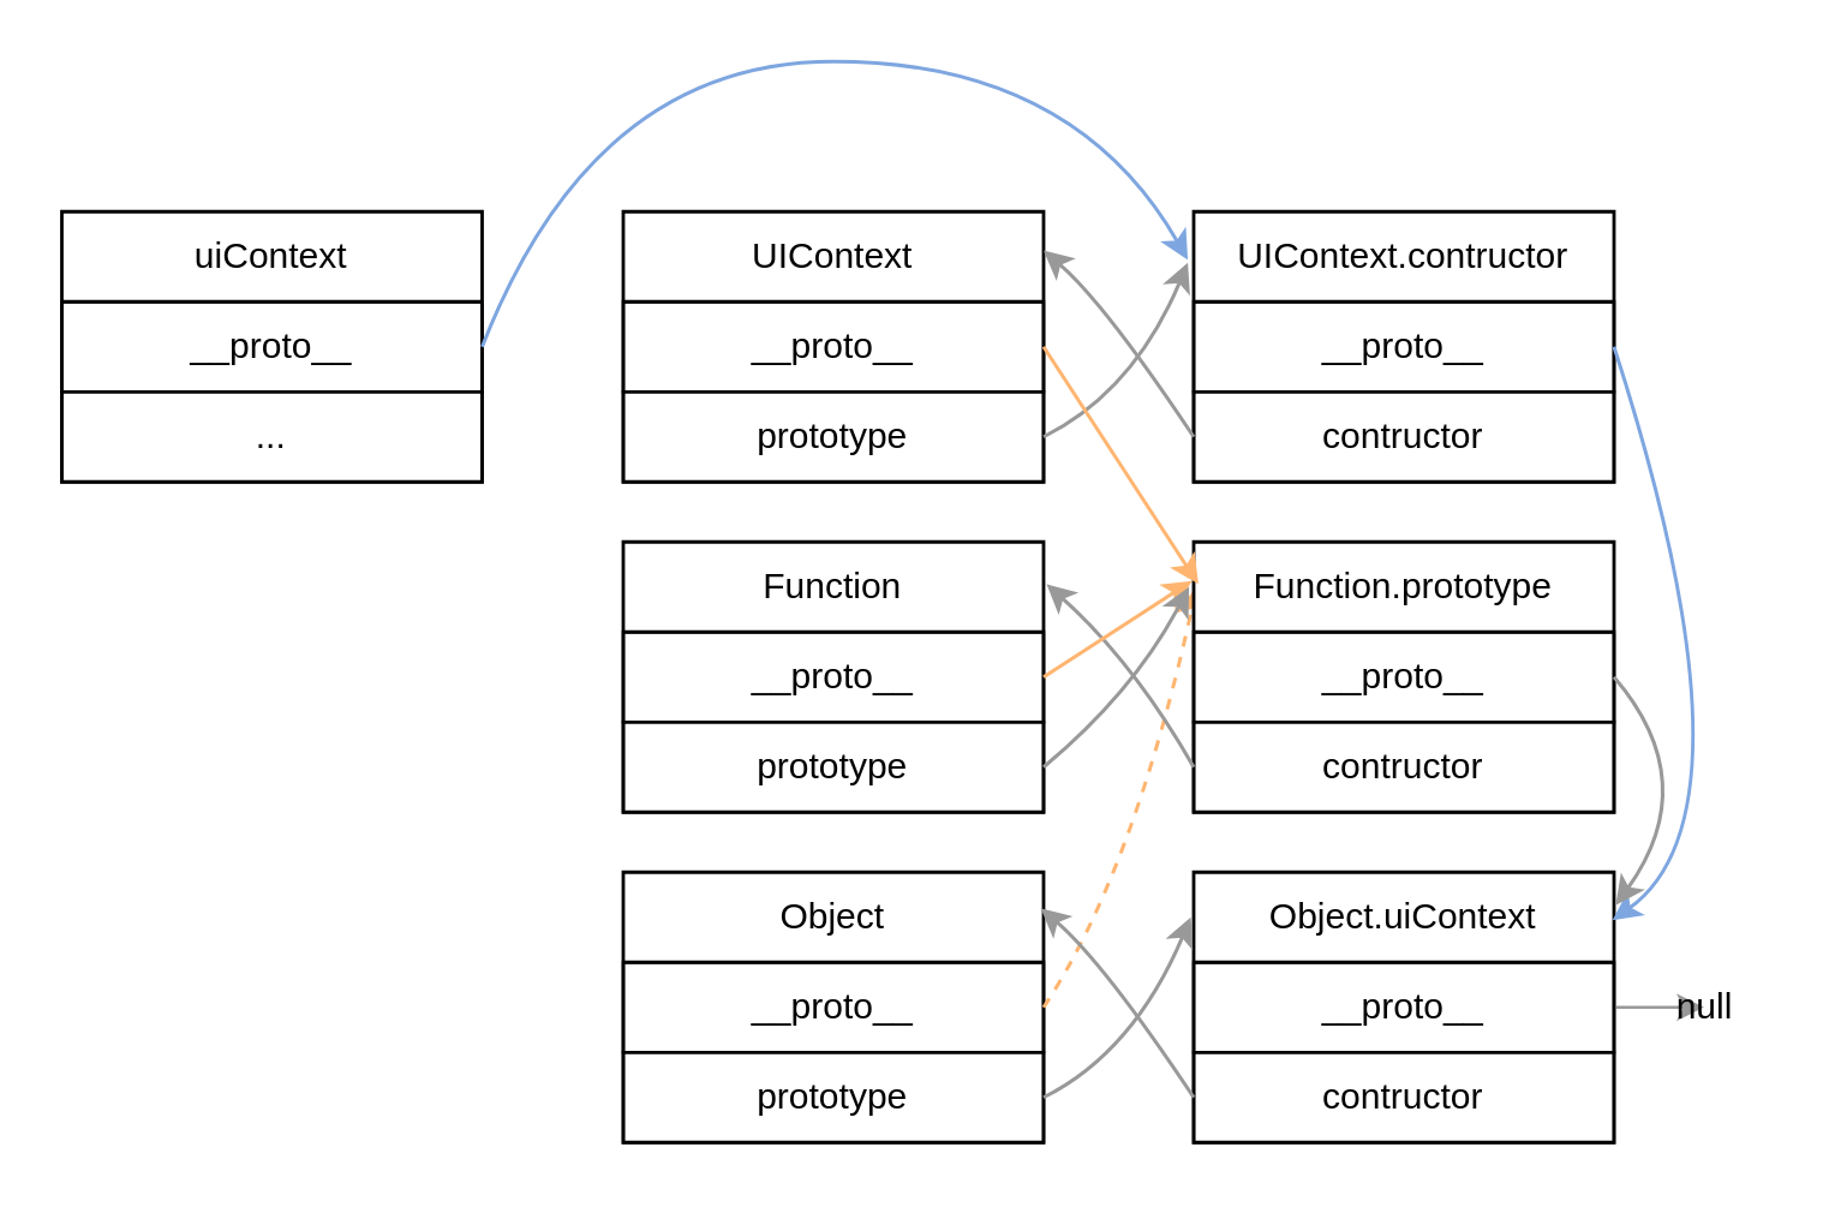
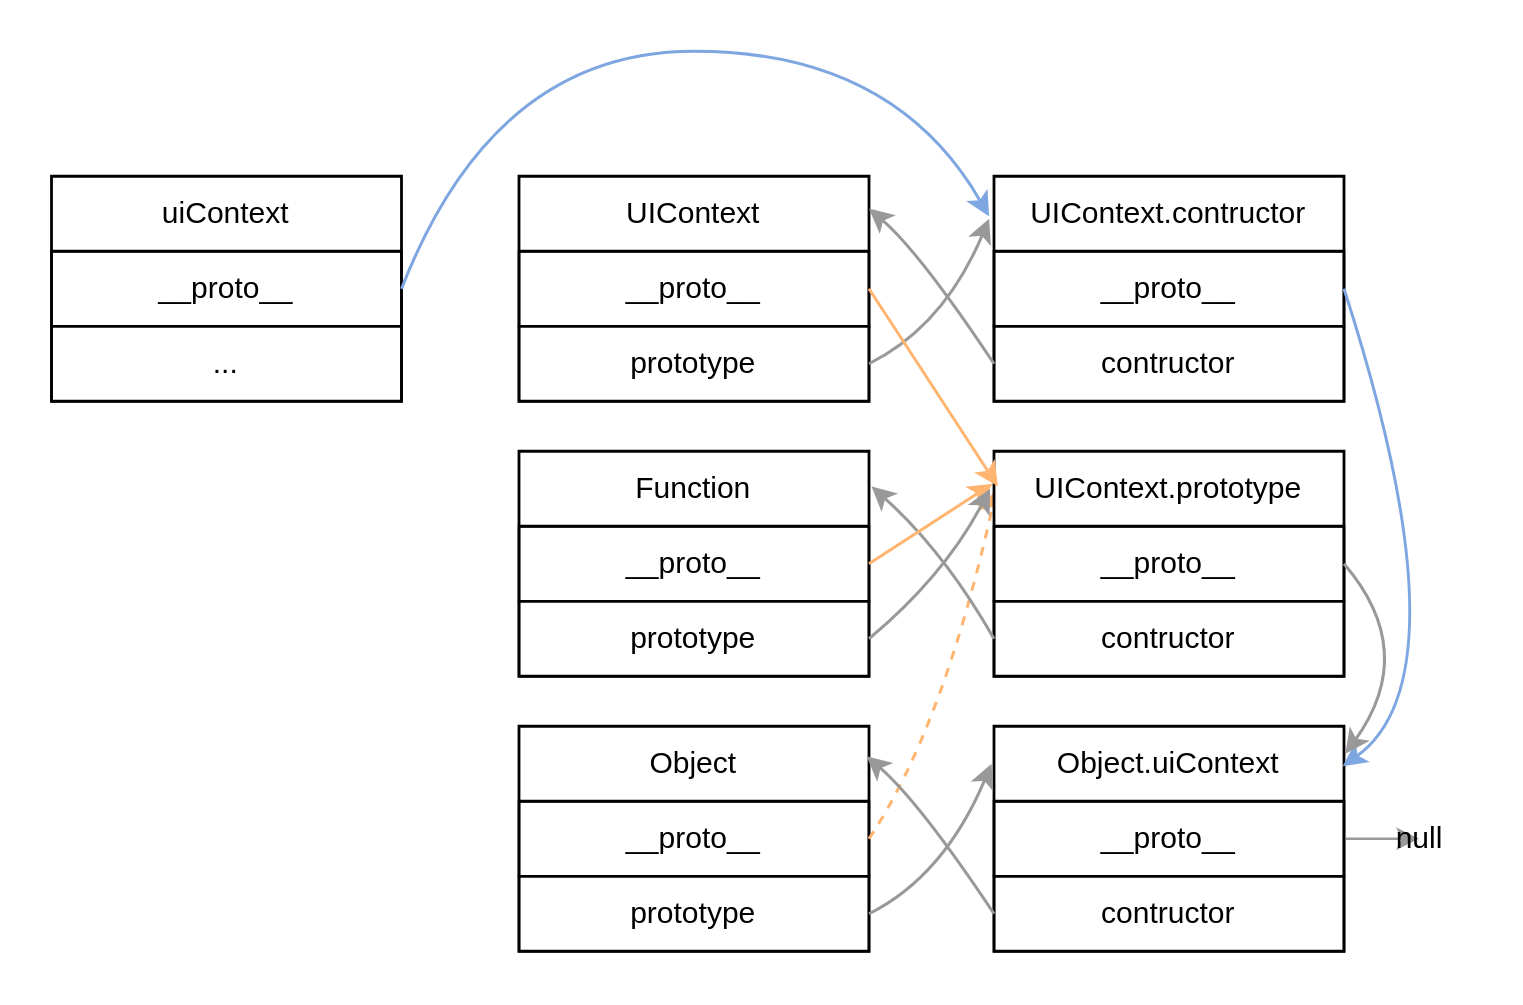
  <mxCell id="0" />
  <mxCell id="1" parent="0" />
  <mxCell id="2" value="ui&lt;span style=&quot;background-color: transparent; color: light-dark(rgb(0, 0, 0), rgb(255, 255, 255));&quot;&gt;Context&lt;/span&gt;" style="swimlane;fontStyle=0;childLayout=stackLayout;horizontal=1;startSize=30;horizontalStack=0;resizeParent=1;resizeParentMax=0;resizeLast=0;collapsible=1;marginBottom=0;whiteSpace=wrap;html=1;strokeWidth=1.12;" vertex="1" parent="1"><mxGeometry x="20" y="70" width="140" height="90" as="geometry" /></mxCell>
  <mxCell id="3" value="__proto__" style="text;strokeColor=default;fillColor=none;align=center;verticalAlign=middle;spacingLeft=4;spacingRight=4;overflow=hidden;points=[[0,0.5],[1,0.5]];portConstraint=eastwest;rotatable=0;whiteSpace=wrap;html=1;" vertex="1" parent="2"><mxGeometry y="30" width="140" height="30" as="geometry" /></mxCell>
  <mxCell id="4" value="..." style="text;strokeColor=default;fillColor=none;align=center;verticalAlign=middle;spacingLeft=4;spacingRight=4;overflow=hidden;points=[[0,0.5],[1,0.5]];portConstraint=eastwest;rotatable=0;whiteSpace=wrap;html=1;" vertex="1" parent="2"><mxGeometry y="60" width="140" height="30" as="geometry" /></mxCell>
  <mxCell id="5" value="UIContext" style="swimlane;fontStyle=0;childLayout=stackLayout;horizontal=1;startSize=30;horizontalStack=0;resizeParent=1;resizeParentMax=0;resizeLast=0;collapsible=1;marginBottom=0;whiteSpace=wrap;html=1;strokeWidth=1.12;" vertex="1" parent="1"><mxGeometry x="207" y="70" width="140" height="90" as="geometry" /></mxCell>
  <mxCell id="6" value="__proto__" style="text;strokeColor=default;fillColor=none;align=center;verticalAlign=middle;spacingLeft=4;spacingRight=4;overflow=hidden;points=[[0,0.5],[1,0.5]];portConstraint=eastwest;rotatable=0;whiteSpace=wrap;html=1;" vertex="1" parent="5"><mxGeometry y="30" width="140" height="30" as="geometry" /></mxCell>
  <mxCell id="7" value="prototype" style="text;strokeColor=default;fillColor=none;align=center;verticalAlign=middle;spacingLeft=4;spacingRight=4;overflow=hidden;points=[[0,0.5],[1,0.5]];portConstraint=eastwest;rotatable=0;whiteSpace=wrap;html=1;" vertex="1" parent="5"><mxGeometry y="60" width="140" height="30" as="geometry" /></mxCell>
  <mxCell id="8" value="Object" style="swimlane;fontStyle=0;childLayout=stackLayout;horizontal=1;startSize=30;horizontalStack=0;resizeParent=1;resizeParentMax=0;resizeLast=0;collapsible=1;marginBottom=0;whiteSpace=wrap;html=1;strokeWidth=1.12;" vertex="1" parent="1"><mxGeometry x="207" y="290" width="140" height="90" as="geometry" /></mxCell>
  <mxCell id="9" value="__proto__" style="text;strokeColor=default;fillColor=none;align=center;verticalAlign=middle;spacingLeft=4;spacingRight=4;overflow=hidden;points=[[0,0.5],[1,0.5]];portConstraint=eastwest;rotatable=0;whiteSpace=wrap;html=1;" vertex="1" parent="8"><mxGeometry y="30" width="140" height="30" as="geometry" /></mxCell>
  <mxCell id="10" value="prototype" style="text;strokeColor=default;fillColor=none;align=center;verticalAlign=middle;spacingLeft=4;spacingRight=4;overflow=hidden;points=[[0,0.5],[1,0.5]];portConstraint=eastwest;rotatable=0;whiteSpace=wrap;html=1;" vertex="1" parent="8"><mxGeometry y="60" width="140" height="30" as="geometry" /></mxCell>
  <mxCell id="11" value="UIContext.contructor" style="swimlane;fontStyle=0;childLayout=stackLayout;horizontal=1;startSize=30;horizontalStack=0;resizeParent=1;resizeParentMax=0;resizeLast=0;collapsible=1;marginBottom=0;whiteSpace=wrap;html=1;strokeWidth=1.12;" vertex="1" parent="1"><mxGeometry x="397" y="70" width="140" height="90" as="geometry" /></mxCell>
  <mxCell id="12" value="__proto__" style="text;strokeColor=default;fillColor=none;align=center;verticalAlign=middle;spacingLeft=4;spacingRight=4;overflow=hidden;points=[[0,0.5],[1,0.5]];portConstraint=eastwest;rotatable=0;whiteSpace=wrap;html=1;" vertex="1" parent="11"><mxGeometry y="30" width="140" height="30" as="geometry" /></mxCell>
  <mxCell id="13" value="contructor" style="text;strokeColor=default;fillColor=none;align=center;verticalAlign=middle;spacingLeft=4;spacingRight=4;overflow=hidden;points=[[0,0.5],[1,0.5]];portConstraint=eastwest;rotatable=0;whiteSpace=wrap;html=1;" vertex="1" parent="11"><mxGeometry y="60" width="140" height="30" as="geometry" /></mxCell>
  <mxCell id="14" value="Object.uiContext" style="swimlane;fontStyle=0;childLayout=stackLayout;horizontal=1;startSize=30;horizontalStack=0;resizeParent=1;resizeParentMax=0;resizeLast=0;collapsible=1;marginBottom=0;whiteSpace=wrap;html=1;strokeWidth=1.12;" vertex="1" parent="1"><mxGeometry x="397" y="290" width="140" height="90" as="geometry" /></mxCell>
  <mxCell id="15" style="edgeStyle=orthogonalEdgeStyle;rounded=0;orthogonalLoop=1;jettySize=auto;html=1;exitX=1;exitY=0.5;exitDx=0;exitDy=0;strokeColor=#999999;" edge="1" parent="14" source="16"><mxGeometry relative="1" as="geometry"><mxPoint x="170" y="45" as="targetPoint" /></mxGeometry></mxCell>
  <mxCell id="16" value="__proto__" style="text;strokeColor=default;fillColor=none;align=center;verticalAlign=middle;spacingLeft=4;spacingRight=4;overflow=hidden;points=[[0,0.5],[1,0.5]];portConstraint=eastwest;rotatable=0;whiteSpace=wrap;html=1;" vertex="1" parent="14"><mxGeometry y="30" width="140" height="30" as="geometry" /></mxCell>
  <mxCell id="17" value="contructor" style="text;strokeColor=default;fillColor=none;align=center;verticalAlign=middle;spacingLeft=4;spacingRight=4;overflow=hidden;points=[[0,0.5],[1,0.5]];portConstraint=eastwest;rotatable=0;whiteSpace=wrap;html=1;" vertex="1" parent="14"><mxGeometry y="60" width="140" height="30" as="geometry" /></mxCell>
  <mxCell id="18" value="" style="curved=1;endArrow=classic;html=1;rounded=0;exitX=1;exitY=0.5;exitDx=0;exitDy=0;entryX=-0.014;entryY=0.178;entryDx=0;entryDy=0;entryPerimeter=0;strokeColor=#7EA6E0;strokeWidth=1.2;" edge="1" parent="1" source="3" target="11"><mxGeometry width="50" height="50" relative="1" as="geometry"><mxPoint x="177" y="110" as="sourcePoint" /><mxPoint x="327" y="210" as="targetPoint" /><Array as="points"><mxPoint x="197" y="20" /><mxPoint x="357" y="20" /></Array></mxGeometry></mxCell>
  <mxCell id="19" value="" style="curved=1;endArrow=classic;html=1;rounded=0;exitX=1;exitY=0.5;exitDx=0;exitDy=0;entryX=-0.014;entryY=0.189;entryDx=0;entryDy=0;entryPerimeter=0;strokeColor=#999999;strokeWidth=1.2;" edge="1" parent="1" source="7" target="11"><mxGeometry width="50" height="50" relative="1" as="geometry"><mxPoint x="277" y="260" as="sourcePoint" /><mxPoint x="327" y="210" as="targetPoint" /><Array as="points"><mxPoint x="377" y="130" /></Array></mxGeometry></mxCell>
  <mxCell id="20" value="" style="curved=1;endArrow=classic;html=1;rounded=0;exitX=1;exitY=0.5;exitDx=0;exitDy=0;entryX=0.996;entryY=0.178;entryDx=0;entryDy=0;entryPerimeter=0;strokeColor=#7EA6E0;strokeWidth=1.2;" edge="1" parent="1" source="12" target="14"><mxGeometry width="50" height="50" relative="1" as="geometry"><mxPoint x="167" y="390" as="sourcePoint" /><mxPoint x="537" y="300" as="targetPoint" /><Array as="points"><mxPoint x="587" y="270" /></Array></mxGeometry></mxCell>
  <mxCell id="21" value="" style="curved=1;endArrow=classic;html=1;rounded=0;exitX=0;exitY=0.5;exitDx=0;exitDy=0;entryX=1;entryY=0.144;entryDx=0;entryDy=0;entryPerimeter=0;strokeWidth=1.2;strokeColor=#999999;" edge="1" parent="1" source="13" target="5"><mxGeometry width="50" height="50" relative="1" as="geometry"><mxPoint x="297" y="420" as="sourcePoint" /><mxPoint x="347" y="370" as="targetPoint" /><Array as="points"><mxPoint x="367" y="100" /></Array></mxGeometry></mxCell>
  <mxCell id="22" value="" style="curved=1;endArrow=classic;html=1;rounded=0;exitX=1;exitY=0.5;exitDx=0;exitDy=0;entryX=0.007;entryY=0.167;entryDx=0;entryDy=0;entryPerimeter=0;strokeColor=#FFB570;strokeWidth=1.2;dashed=1;" edge="1" parent="1" source="8" target="25"><mxGeometry width="50" height="50" relative="1" as="geometry"><mxPoint x="277" y="260" as="sourcePoint" /><mxPoint x="397" y="330" as="targetPoint" /><Array as="points"><mxPoint x="377" y="290" /></Array></mxGeometry></mxCell>
  <mxCell id="23" value="" style="curved=1;endArrow=classic;html=1;rounded=0;exitX=0;exitY=0.5;exitDx=0;exitDy=0;entryX=0.993;entryY=0.133;entryDx=0;entryDy=0;entryPerimeter=0;strokeWidth=1.2;strokeColor=#999999;" edge="1" parent="1" source="17" target="8"><mxGeometry width="50" height="50" relative="1" as="geometry"><mxPoint x="277" y="370" as="sourcePoint" /><mxPoint x="327" y="320" as="targetPoint" /><Array as="points"><mxPoint x="367" y="320" /></Array></mxGeometry></mxCell>
  <mxCell id="24" value="" style="curved=1;endArrow=classic;html=1;rounded=0;exitX=1;exitY=0.5;exitDx=0;exitDy=0;entryX=-0.007;entryY=0.167;entryDx=0;entryDy=0;entryPerimeter=0;strokeColor=#999999;strokeWidth=1.2;" edge="1" parent="1" source="10" target="14"><mxGeometry width="50" height="50" relative="1" as="geometry"><mxPoint x="277" y="370" as="sourcePoint" /><mxPoint x="327" y="320" as="targetPoint" /><Array as="points"><mxPoint x="377" y="350" /></Array></mxGeometry></mxCell>
- <mxCell id="25" value="Function.prototype" style="swimlane;fontStyle=0;childLayout=stackLayout;horizontal=1;startSize=30;horizontalStack=0;resizeParent=1;resizeParentMax=0;resizeLast=0;collapsible=1;marginBottom=0;whiteSpace=wrap;html=1;strokeWidth=1.12;" vertex="1" parent="1"><mxGeometry x="397" y="180" width="140" height="90" as="geometry" /></mxCell>
+ <mxCell id="25" value="UIContext.prototype" style="swimlane;fontStyle=0;childLayout=stackLayout;horizontal=1;startSize=30;horizontalStack=0;resizeParent=1;resizeParentMax=0;resizeLast=0;collapsible=1;marginBottom=0;whiteSpace=wrap;html=1;strokeWidth=1.12;" vertex="1" parent="1"><mxGeometry x="397" y="180" width="140" height="90" as="geometry" /></mxCell>
  <mxCell id="26" value="__proto__" style="text;strokeColor=default;fillColor=none;align=center;verticalAlign=middle;spacingLeft=4;spacingRight=4;overflow=hidden;points=[[0,0.5],[1,0.5]];portConstraint=eastwest;rotatable=0;whiteSpace=wrap;html=1;" vertex="1" parent="25"><mxGeometry y="30" width="140" height="30" as="geometry" /></mxCell>
  <mxCell id="27" value="contructor" style="text;strokeColor=default;fillColor=none;align=center;verticalAlign=middle;spacingLeft=4;spacingRight=4;overflow=hidden;points=[[0,0.5],[1,0.5]];portConstraint=eastwest;rotatable=0;whiteSpace=wrap;html=1;" vertex="1" parent="25"><mxGeometry y="60" width="140" height="30" as="geometry" /></mxCell>
  <mxCell id="28" value="Function" style="swimlane;fontStyle=0;childLayout=stackLayout;horizontal=1;startSize=30;horizontalStack=0;resizeParent=1;resizeParentMax=0;resizeLast=0;collapsible=1;marginBottom=0;whiteSpace=wrap;html=1;strokeWidth=1.12;" vertex="1" parent="1"><mxGeometry x="207" y="180" width="140" height="90" as="geometry" /></mxCell>
  <mxCell id="29" value="__proto__" style="text;strokeColor=default;fillColor=none;align=center;verticalAlign=middle;spacingLeft=4;spacingRight=4;overflow=hidden;points=[[0,0.5],[1,0.5]];portConstraint=eastwest;rotatable=0;whiteSpace=wrap;html=1;" vertex="1" parent="28"><mxGeometry y="30" width="140" height="30" as="geometry" /></mxCell>
  <mxCell id="30" value="prototype" style="text;strokeColor=default;fillColor=none;align=center;verticalAlign=middle;spacingLeft=4;spacingRight=4;overflow=hidden;points=[[0,0.5],[1,0.5]];portConstraint=eastwest;rotatable=0;whiteSpace=wrap;html=1;" vertex="1" parent="28"><mxGeometry y="60" width="140" height="30" as="geometry" /></mxCell>
  <mxCell id="31" value="" style="curved=1;endArrow=classic;html=1;rounded=0;exitX=0;exitY=0.5;exitDx=0;exitDy=0;entryX=1.007;entryY=0.156;entryDx=0;entryDy=0;entryPerimeter=0;strokeWidth=1.2;strokeColor=#999999;" edge="1" parent="1" source="27" target="28"><mxGeometry width="50" height="50" relative="1" as="geometry"><mxPoint x="407" y="155" as="sourcePoint" /><mxPoint x="356" y="92" as="targetPoint" /><Array as="points"><mxPoint x="377" y="220" /></Array></mxGeometry></mxCell>
  <mxCell id="32" value="null" style="text;html=1;align=center;verticalAlign=middle;resizable=0;points=[];autosize=1;strokeColor=none;fillColor=none;" vertex="1" parent="1"><mxGeometry x="547" y="320" width="40" height="30" as="geometry" /></mxCell>
  <mxCell id="33" value="" style="curved=1;endArrow=classic;html=1;rounded=0;exitX=1;exitY=0.5;exitDx=0;exitDy=0;entryX=1.004;entryY=0.122;entryDx=0;entryDy=0;entryPerimeter=0;strokeWidth=1.2;strokeColor=#999999;" edge="1" parent="1" source="26" target="14"><mxGeometry width="50" height="50" relative="1" as="geometry"><mxPoint x="417" y="385" as="sourcePoint" /><mxPoint x="368" y="324" as="targetPoint" /><Array as="points"><mxPoint x="567" y="260" /></Array></mxGeometry></mxCell>
  <mxCell id="34" value="" style="curved=1;endArrow=classic;html=1;rounded=0;exitX=1;exitY=0.5;exitDx=0;exitDy=0;entryX=-0.004;entryY=0.144;entryDx=0;entryDy=0;entryPerimeter=0;strokeColor=#FFB570;strokeWidth=1.2;" edge="1" parent="1" source="29" target="25"><mxGeometry width="50" height="50" relative="1" as="geometry"><mxPoint x="407" y="265" as="sourcePoint" /><mxPoint x="358" y="204" as="targetPoint" /><Array as="points" /></mxGeometry></mxCell>
  <mxCell id="35" value="" style="curved=1;endArrow=classic;html=1;rounded=0;exitX=1;exitY=0.5;exitDx=0;exitDy=0;entryX=-0.011;entryY=0.167;entryDx=0;entryDy=0;entryPerimeter=0;strokeColor=#999999;strokeWidth=1.2;" edge="1" parent="1" source="30" target="25"><mxGeometry width="50" height="50" relative="1" as="geometry"><mxPoint x="348" y="255" as="sourcePoint" /><mxPoint x="397" y="195" as="targetPoint" /><Array as="points"><mxPoint x="377" y="230" /></Array></mxGeometry></mxCell>
  <mxCell id="36" value="" style="curved=1;endArrow=classic;html=1;rounded=0;entryX=0.011;entryY=0.156;entryDx=0;entryDy=0;entryPerimeter=0;exitX=1;exitY=0.5;exitDx=0;exitDy=0;strokeColor=#FFB570;strokeWidth=1.2;" edge="1" parent="1" source="6" target="25"><mxGeometry width="50" height="50" relative="1" as="geometry"><mxPoint x="357" y="120" as="sourcePoint" /><mxPoint x="397" y="190" as="targetPoint" /><Array as="points" /></mxGeometry></mxCell>
